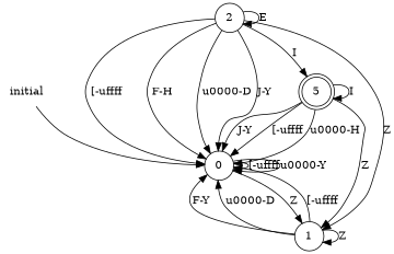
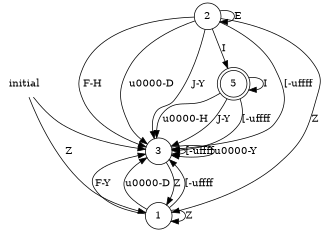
  digraph {
    rankdir=TB
    node [shape=circle]
-   0
+   0 [label=3]
    1
    initial [shape=plaintext]
    2
    n5 [label=5 shape=doublecircle]
    0 -> 0 [label="[-\uffff"]
    0 -> 0 [label="\u0000-Y"]
    0 -> 1 [label=Z]
    1 -> 0 [label="[-\uffff"]
    1 -> 0 [label="F-Y"]
    1 -> 0 [label="\u0000-D"]
    1 -> 1 [label=Z]
    initial -> 0
    2 -> 0 [label="[-\uffff"]
    2 -> 0 [label="F-H"]
    2 -> 0 [label="\u0000-D"]
    2 -> 0 [label="J-Y"]
    2 -> 1 [label=Z]
    2 -> 2 [label=E]
    2 -> n5 [label=I]
    n5 -> 0 [label="[-\uffff"]
    n5 -> 0 [label="\u0000-H"]
    n5 -> 0 [label="J-Y"]
-   n5 -> 1 [label=Z]
+   initial -> 1 [label=Z]
    n5 -> n5 [label=I]
  }
